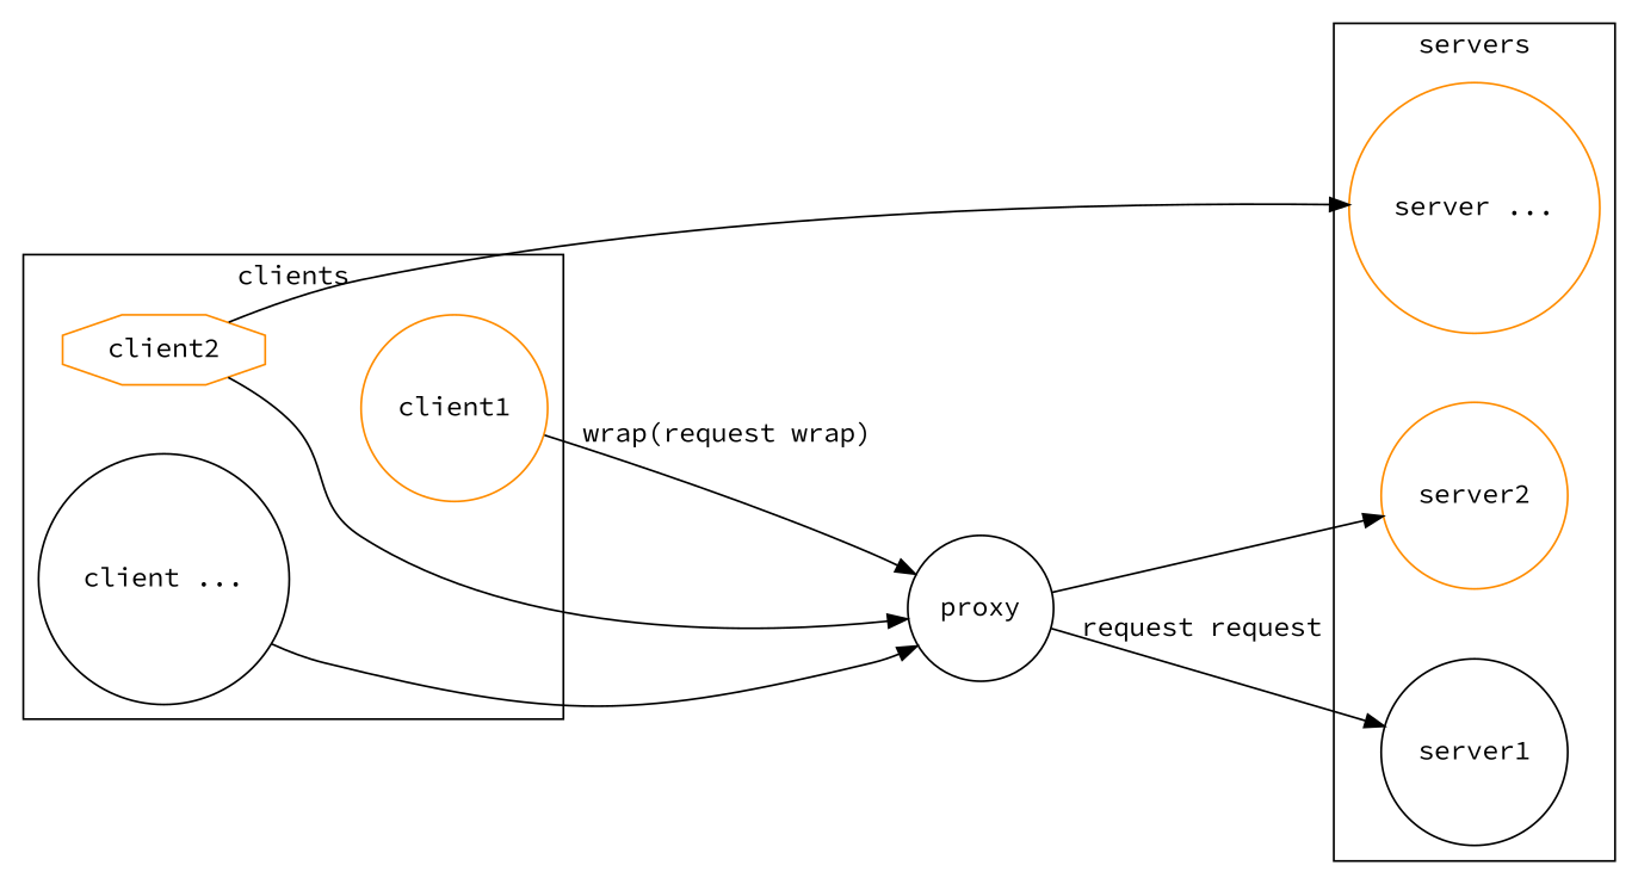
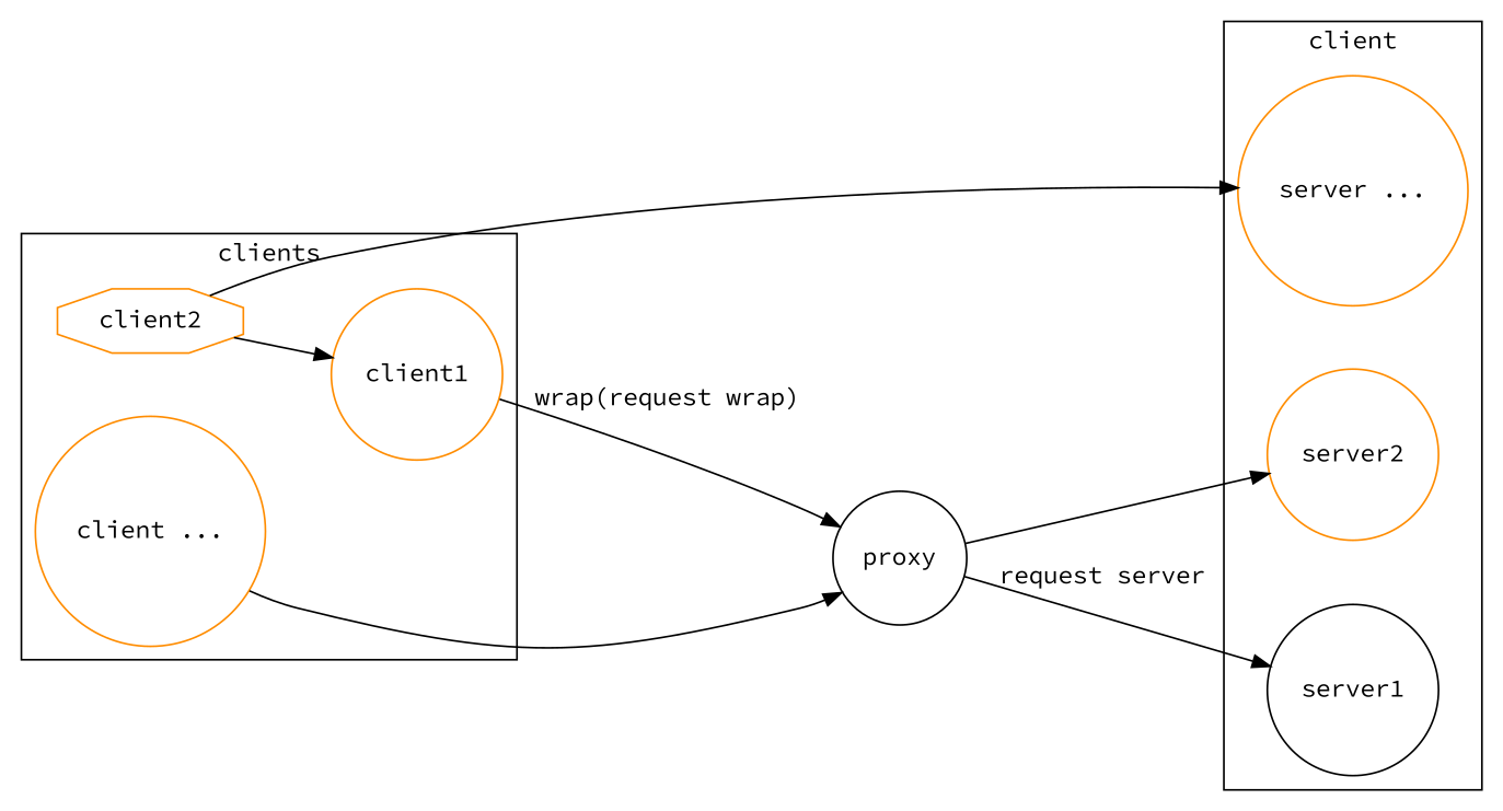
  digraph {
    fontname="Source Code Pro"
    nodesep=.5
    rankdir=LR
    node [color=darkorange fontname="Source Code Pro" shape=circle]
    edge [fontname="Source Code Pro"]
    server1 [color=black]
    server2
    "server ..."
    client1
    client2 [shape=octagon]
-   "client ..." [color=black]
+   "client ..."
    proxy [color=black]
    subgraph cluster_1 {
-     label=servers
+     label=client
      server1
      server2
      "server ..."
    }
    subgraph cluster_2 {
      label=clients
      client1
      client2
      "client ..."
    }
    client1 -> proxy [label="wrap(request wrap)"]
    client2 -> "server ..."
-   client2 -> proxy
+   client2 -> client1
    "client ..." -> proxy
-   proxy -> server1 [label="request request"]
+   proxy -> server1 [label="request server"]
    proxy -> server2
  }
